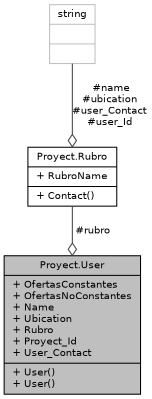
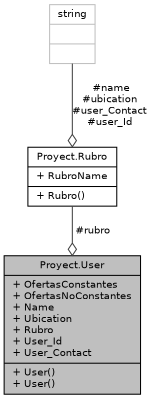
  digraph {
    node [color=black fillcolor=white fontname=Helvetica fontsize=10 shape=record style=filled]
    edge [arrowhead=odiamond color=grey25 fontname=Helvetica fontsize=10 labelfontname=Helvetica labelfontsize=10 style=solid]
-   n1 [fillcolor=grey75 fontcolor=black height=0.2 label="{Proyect.User\n|+ OfertasConstantes\l+ OfertasNoConstantes\l+ Name\l+ Ubication\l+ Rubro\l+ Proyect_Id\l+ User_Contact\l|+ User()\l+ User()\l}" width=0.4]
+   n1 [fillcolor=grey75 fontcolor=black height=0.2 label="{Proyect.User\n|+ OfertasConstantes\l+ OfertasNoConstantes\l+ Name\l+ Ubication\l+ Rubro\l+ User_Id\l+ User_Contact\l|+ User()\l+ User()\l}" width=0.4]
    n2 [color=grey75 height=0.2 label="{string\n||}" width=0.4]
-   n3 [height=0.2 label="{Proyect.Rubro\n|+ RubroName\l|+ Contact()\l}" width=0.4]
+   n3 [height=0.2 label="{Proyect.Rubro\n|+ RubroName\l|+ Rubro()\l}" width=0.4]
    n2 -> n3 [label=" #name\n#ubication\n#user_Contact\n#user_Id"]
    n3 -> n1 [label=" #rubro"]
  }
